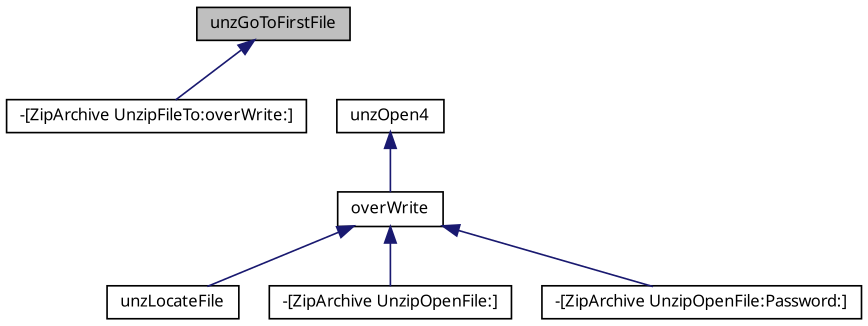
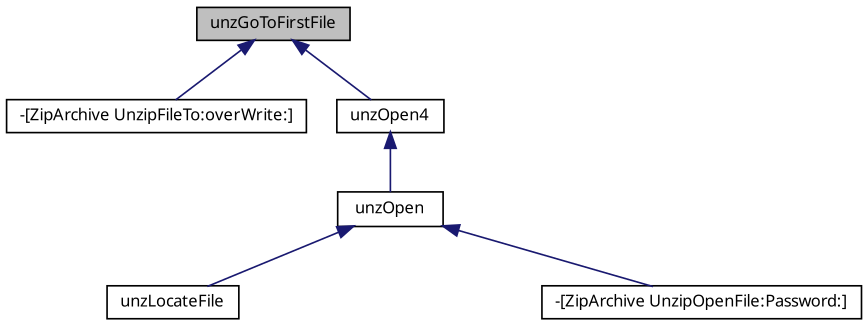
  digraph {
    rankdir=TB
    node [color=black fillcolor=white fontname="FreeSans.ttf" fontsize=10 shape=record style=filled]
    edge [color=midnightblue dir=back fontname="FreeSans.ttf" fontsize=10 labelfontname="FreeSans.ttf" labelfontsize=10 style=solid]
    n1 [fillcolor=grey75 fontcolor=black height=0.2 label=unzGoToFirstFile width=0.4]
    n2 [height=0.2 label="-[ZipArchive UnzipFileTo:overWrite:]" width=0.4]
    n3 [height=0.2 label=unzOpen4 width=0.4]
    n4 [height=0.2 label=unzLocateFile width=0.4]
-   n5 [height=0.2 label=overWrite width=0.4]
-   n6 [height=0.2 label="-[ZipArchive UnzipOpenFile:]" width=0.4]
+   n5 [height=0.2 label=unzOpen width=0.4]
    n7 [height=0.2 label="-[ZipArchive UnzipOpenFile:Password:]" width=0.4]
    n1 -> n2
+   n1 -> n3
    n3 -> n5
    n5 -> n4
-   n5 -> n6
    n5 -> n7
  }
